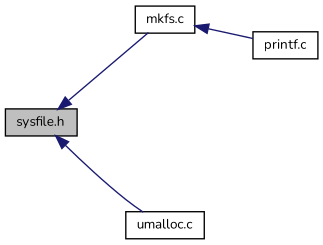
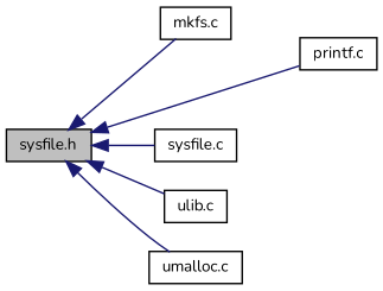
  digraph {
    fontname=Nunito
    rankdir=LR
    node [color=black fillcolor=white fontname=Nunito fontsize=10 shape=record style=filled]
    edge [color=midnightblue dir=back fontname=Nunito fontsize=10 labelfontname=Helvetica labelfontsize=10 style=solid]
    n1 [fillcolor=grey75 fontcolor=black height=0.2 label="sysfile.h" width=0.4]
    n2 [height=0.2 label="mkfs.c" width=0.4]
    n3 [height=0.2 label="printf.c" width=0.4]
+   n4 [height=0.2 label="sysfile.c" width=0.4]
+   n5 [height=0.2 label="ulib.c" width=0.4]
    n6 [height=0.2 label="umalloc.c" width=0.4]
    n1 -> n2
-   n2 -> n3
+   n1 -> n3
+   n1 -> n4
+   n1 -> n5
    n1 -> n6
  }
